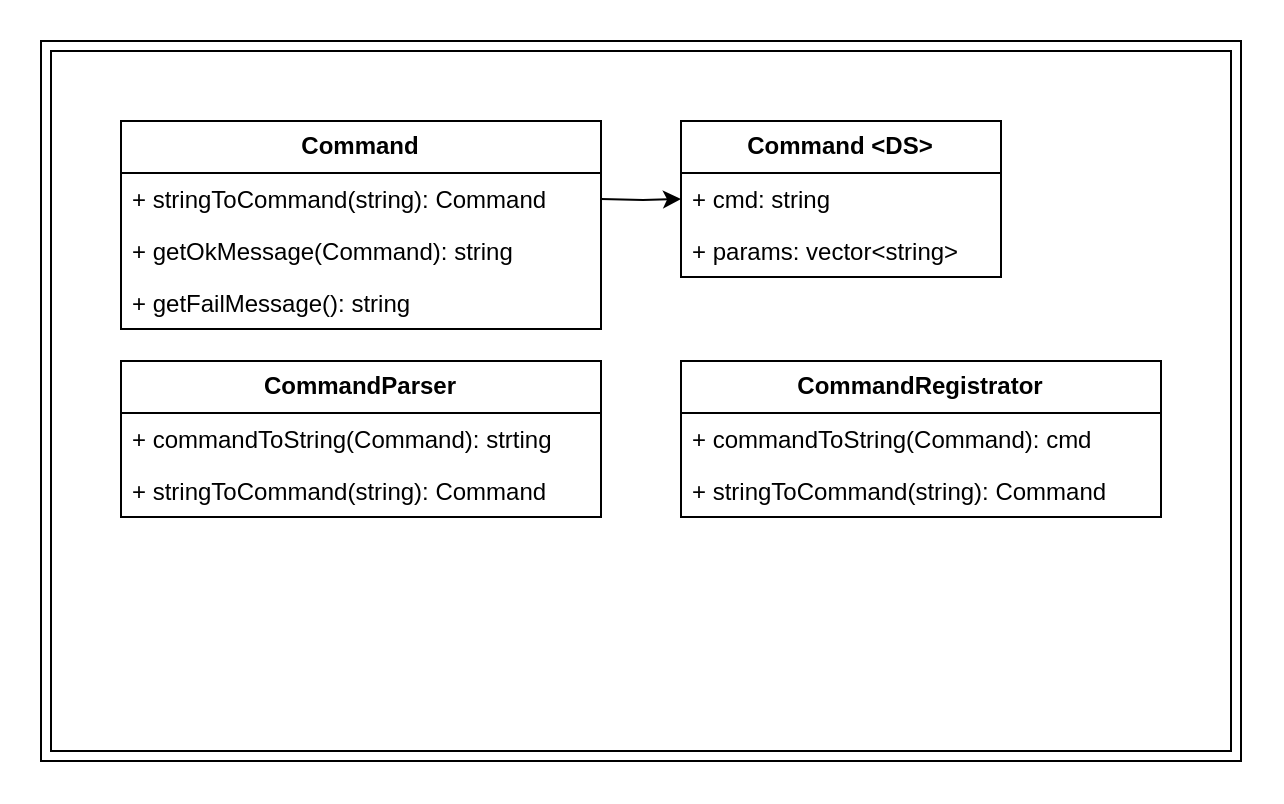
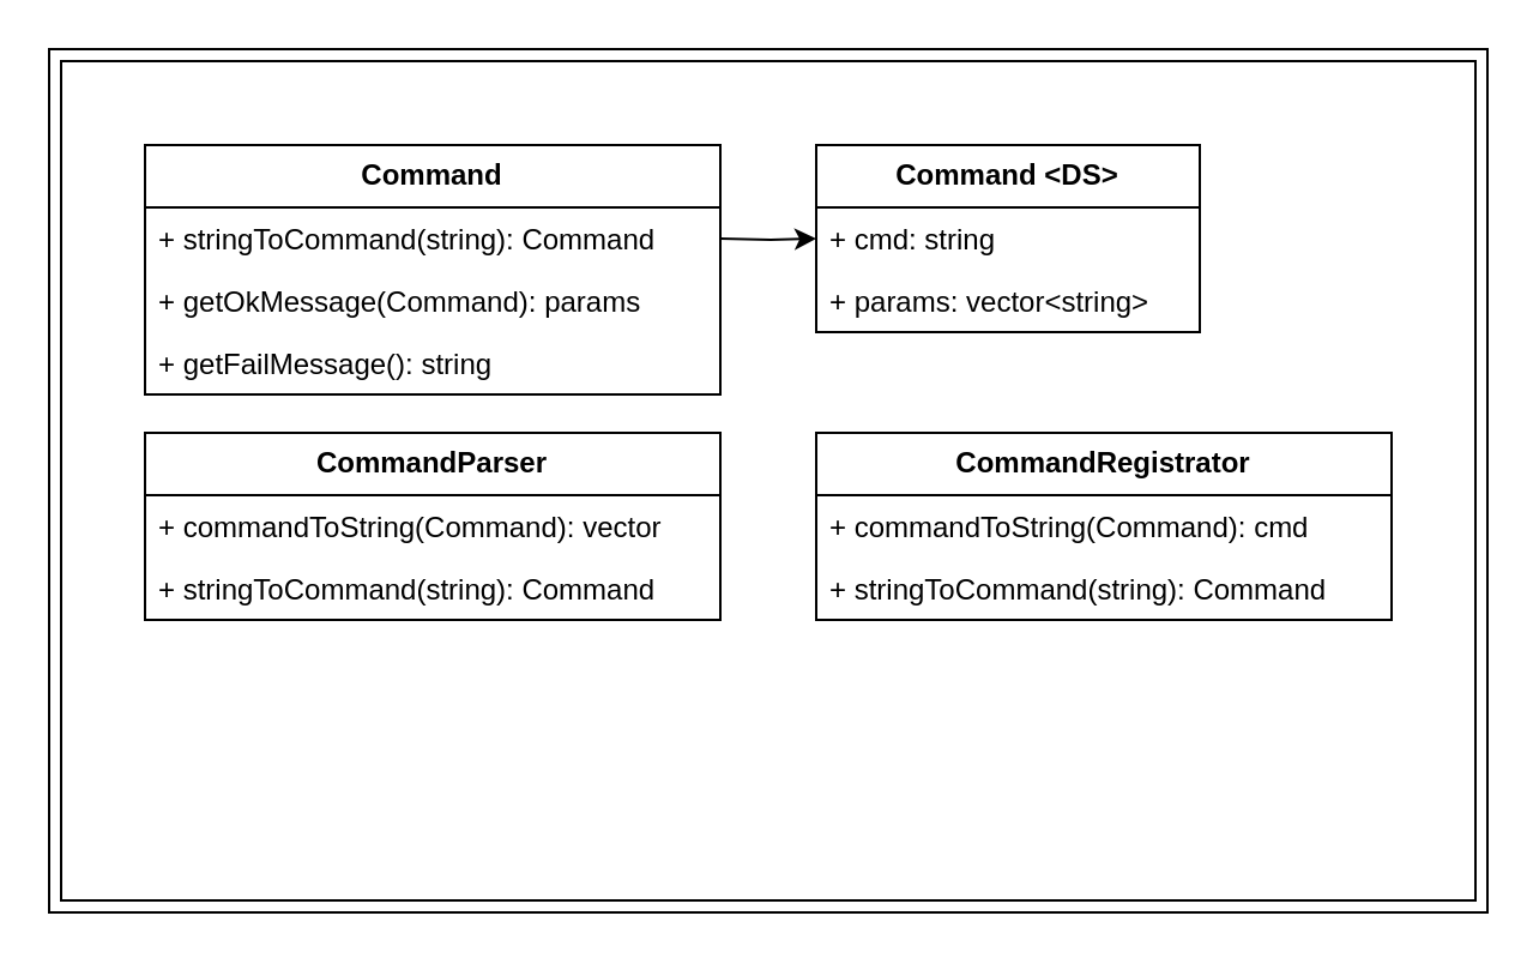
  <mxCell id="0" />
  <mxCell id="1" parent="0" />
  <mxCell id="2" value="" style="shape=ext;margin=3;double=1;whiteSpace=wrap;html=1;align=center;" vertex="1" parent="1"><mxGeometry x="20" y="20" width="600" height="360" as="geometry" /></mxCell>
  <mxCell id="3" value="&lt;b&gt;Command&lt;/b&gt;" style="swimlane;fontStyle=0;childLayout=stackLayout;horizontal=1;startSize=26;fillColor=none;horizontalStack=0;resizeParent=1;resizeParentMax=0;resizeLast=0;collapsible=1;marginBottom=0;whiteSpace=wrap;html=1;" vertex="1" parent="1"><mxGeometry x="60" y="60" width="240" height="104" as="geometry" /></mxCell>
  <mxCell id="4" value="+ stringToCommand(string): Command" style="text;strokeColor=none;fillColor=none;align=left;verticalAlign=top;spacingLeft=4;spacingRight=4;overflow=hidden;rotatable=0;points=[[0,0.5],[1,0.5]];portConstraint=eastwest;whiteSpace=wrap;html=1;" vertex="1" parent="3"><mxGeometry y="26" width="240" height="26" as="geometry" /></mxCell>
- <mxCell id="5" value="+ getOkMessage(Command): string" style="text;strokeColor=none;fillColor=none;align=left;verticalAlign=top;spacingLeft=4;spacingRight=4;overflow=hidden;rotatable=0;points=[[0,0.5],[1,0.5]];portConstraint=eastwest;whiteSpace=wrap;html=1;" vertex="1" parent="3"><mxGeometry y="52" width="240" height="26" as="geometry" /></mxCell>
+ <mxCell id="5" value="+ getOkMessage(Command): params" style="text;strokeColor=none;fillColor=none;align=left;verticalAlign=top;spacingLeft=4;spacingRight=4;overflow=hidden;rotatable=0;points=[[0,0.5],[1,0.5]];portConstraint=eastwest;whiteSpace=wrap;html=1;" vertex="1" parent="3"><mxGeometry y="52" width="240" height="26" as="geometry" /></mxCell>
  <mxCell id="6" value="+ getFailMessage(): string" style="text;strokeColor=none;fillColor=none;align=left;verticalAlign=top;spacingLeft=4;spacingRight=4;overflow=hidden;rotatable=0;points=[[0,0.5],[1,0.5]];portConstraint=eastwest;whiteSpace=wrap;html=1;" vertex="1" parent="3"><mxGeometry y="78" width="240" height="26" as="geometry" /></mxCell>
  <mxCell id="7" value="&lt;b&gt;Command&amp;nbsp;&lt;/b&gt;&lt;b style=&quot;border-color: var(--border-color);&quot;&gt;&amp;lt;DS&amp;gt;&lt;/b&gt;" style="swimlane;fontStyle=0;childLayout=stackLayout;horizontal=1;startSize=26;fillColor=none;horizontalStack=0;resizeParent=1;resizeParentMax=0;resizeLast=0;collapsible=1;marginBottom=0;whiteSpace=wrap;html=1;" vertex="1" parent="1"><mxGeometry x="340" y="60" width="160" height="78" as="geometry" /></mxCell>
  <mxCell id="8" value="+ cmd: string" style="text;strokeColor=none;fillColor=none;align=left;verticalAlign=top;spacingLeft=4;spacingRight=4;overflow=hidden;rotatable=0;points=[[0,0.5],[1,0.5]];portConstraint=eastwest;whiteSpace=wrap;html=1;" vertex="1" parent="7"><mxGeometry y="26" width="160" height="26" as="geometry" /></mxCell>
  <mxCell id="9" value="+ params: vector&amp;lt;string&amp;gt;" style="text;strokeColor=none;fillColor=none;align=left;verticalAlign=top;spacingLeft=4;spacingRight=4;overflow=hidden;rotatable=0;points=[[0,0.5],[1,0.5]];portConstraint=eastwest;whiteSpace=wrap;html=1;" vertex="1" parent="7"><mxGeometry y="52" width="160" height="26" as="geometry" /></mxCell>
  <mxCell id="10" style="edgeStyle=orthogonalEdgeStyle;rounded=0;orthogonalLoop=1;jettySize=auto;html=1;exitX=1;exitY=0.5;exitDx=0;exitDy=0;entryX=0;entryY=0.5;entryDx=0;entryDy=0;" edge="1" parent="1" target="8"><mxGeometry relative="1" as="geometry"><mxPoint x="300" y="99" as="sourcePoint" /></mxGeometry></mxCell>
  <mxCell id="11" value="&lt;b&gt;CommandParser&lt;/b&gt;" style="swimlane;fontStyle=0;childLayout=stackLayout;horizontal=1;startSize=26;fillColor=none;horizontalStack=0;resizeParent=1;resizeParentMax=0;resizeLast=0;collapsible=1;marginBottom=0;whiteSpace=wrap;html=1;" vertex="1" parent="1"><mxGeometry x="60" y="180" width="240" height="78" as="geometry" /></mxCell>
- <mxCell id="12" value="+ commandToString(Command): strting" style="text;strokeColor=none;fillColor=none;align=left;verticalAlign=top;spacingLeft=4;spacingRight=4;overflow=hidden;rotatable=0;points=[[0,0.5],[1,0.5]];portConstraint=eastwest;whiteSpace=wrap;html=1;" vertex="1" parent="11"><mxGeometry y="26" width="240" height="26" as="geometry" /></mxCell>
+ <mxCell id="12" value="+ commandToString(Command): vector" style="text;strokeColor=none;fillColor=none;align=left;verticalAlign=top;spacingLeft=4;spacingRight=4;overflow=hidden;rotatable=0;points=[[0,0.5],[1,0.5]];portConstraint=eastwest;whiteSpace=wrap;html=1;" vertex="1" parent="11"><mxGeometry y="26" width="240" height="26" as="geometry" /></mxCell>
  <mxCell id="13" value="+ stringToCommand(string): Command" style="text;strokeColor=none;fillColor=none;align=left;verticalAlign=top;spacingLeft=4;spacingRight=4;overflow=hidden;rotatable=0;points=[[0,0.5],[1,0.5]];portConstraint=eastwest;whiteSpace=wrap;html=1;" vertex="1" parent="11"><mxGeometry y="52" width="240" height="26" as="geometry" /></mxCell>
  <mxCell id="14" value="&lt;b&gt;CommandRegistrator&lt;/b&gt;" style="swimlane;fontStyle=0;childLayout=stackLayout;horizontal=1;startSize=26;fillColor=none;horizontalStack=0;resizeParent=1;resizeParentMax=0;resizeLast=0;collapsible=1;marginBottom=0;whiteSpace=wrap;html=1;" vertex="1" parent="1"><mxGeometry x="340" y="180" width="240" height="78" as="geometry" /></mxCell>
  <mxCell id="15" value="+ commandToString(Command): cmd" style="text;strokeColor=none;fillColor=none;align=left;verticalAlign=top;spacingLeft=4;spacingRight=4;overflow=hidden;rotatable=0;points=[[0,0.5],[1,0.5]];portConstraint=eastwest;whiteSpace=wrap;html=1;" vertex="1" parent="14"><mxGeometry y="26" width="240" height="26" as="geometry" /></mxCell>
  <mxCell id="16" value="+ stringToCommand(string): Command" style="text;strokeColor=none;fillColor=none;align=left;verticalAlign=top;spacingLeft=4;spacingRight=4;overflow=hidden;rotatable=0;points=[[0,0.5],[1,0.5]];portConstraint=eastwest;whiteSpace=wrap;html=1;" vertex="1" parent="14"><mxGeometry y="52" width="240" height="26" as="geometry" /></mxCell>
